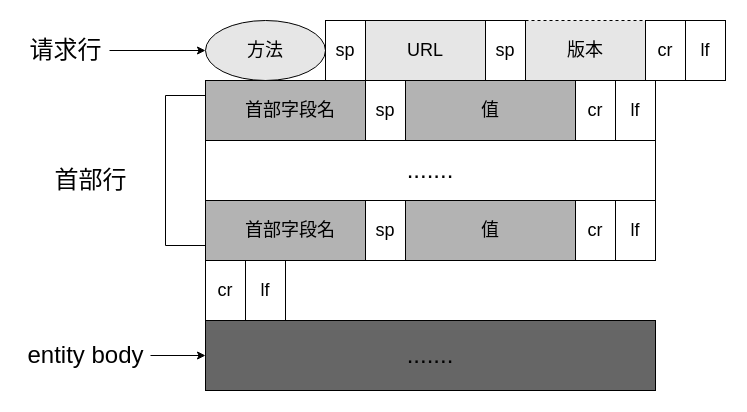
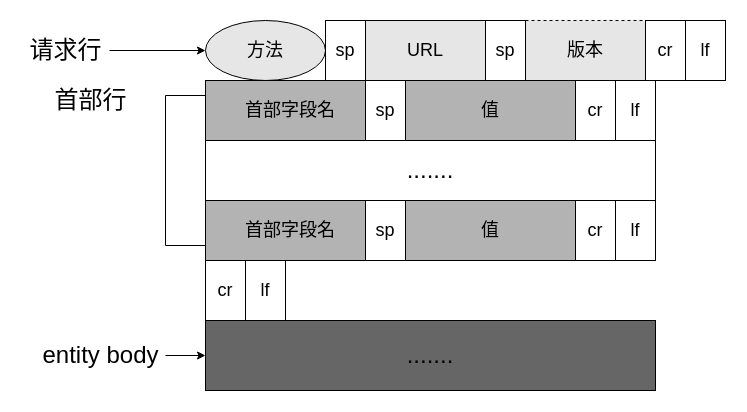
  <mxCell id="0" />
  <mxCell id="1" parent="0" />
  <mxCell id="2" value="&lt;font style=&quot;font-size: 18px&quot;&gt;方法&lt;/font&gt;" style="ellipse;whiteSpace=wrap;html=1;fillColor=#E6E6E6;" parent="1" vertex="1"><mxGeometry x="205" y="20" width="120" height="60" as="geometry" /></mxCell>
  <mxCell id="3" value="&lt;font style=&quot;font-size: 18px&quot;&gt;sp&lt;/font&gt;" style="rounded=0;whiteSpace=wrap;html=1;" parent="1" vertex="1"><mxGeometry x="325" y="20" width="40" height="60" as="geometry" /></mxCell>
  <mxCell id="4" value="&lt;font style=&quot;font-size: 18px&quot;&gt;URL&lt;/font&gt;" style="rounded=0;whiteSpace=wrap;html=1;fillColor=#E6E6E6;" parent="1" vertex="1"><mxGeometry x="365" y="20" width="120" height="60" as="geometry" /></mxCell>
  <mxCell id="5" value="&lt;font style=&quot;font-size: 18px&quot;&gt;版本&lt;/font&gt;" style="rounded=0;whiteSpace=wrap;html=1;fillColor=#E6E6E6;dashed=1;" parent="1" vertex="1"><mxGeometry x="525" y="20" width="120" height="60" as="geometry" /></mxCell>
  <mxCell id="6" value="&lt;font style=&quot;font-size: 18px&quot;&gt;sp&lt;/font&gt;" style="rounded=0;whiteSpace=wrap;html=1;" parent="1" vertex="1"><mxGeometry x="485" y="20" width="40" height="60" as="geometry" /></mxCell>
  <mxCell id="7" value="&lt;font style=&quot;font-size: 18px&quot;&gt;cr&lt;/font&gt;" style="rounded=0;whiteSpace=wrap;html=1;" parent="1" vertex="1"><mxGeometry x="645" y="20" width="40" height="60" as="geometry" /></mxCell>
  <mxCell id="8" value="&lt;font style=&quot;font-size: 18px&quot;&gt;lf&lt;/font&gt;" style="rounded=0;whiteSpace=wrap;html=1;" parent="1" vertex="1"><mxGeometry x="685" y="20" width="40" height="60" as="geometry" /></mxCell>
  <mxCell id="9" value="首部字段名" style="rounded=0;whiteSpace=wrap;html=1;fontSize=18;fillColor=#B3B3B3;" parent="1" vertex="1"><mxGeometry x="205" y="80" width="170" height="60" as="geometry" /></mxCell>
  <mxCell id="10" value="&lt;font style=&quot;font-size: 18px&quot;&gt;sp&lt;/font&gt;" style="rounded=0;whiteSpace=wrap;html=1;" parent="1" vertex="1"><mxGeometry x="365" y="80" width="40" height="60" as="geometry" /></mxCell>
  <mxCell id="11" value="值" style="rounded=0;whiteSpace=wrap;html=1;fontSize=18;fillColor=#B3B3B3;" parent="1" vertex="1"><mxGeometry x="405" y="80" width="170" height="60" as="geometry" /></mxCell>
  <mxCell id="12" value="&lt;font style=&quot;font-size: 18px&quot;&gt;cr&lt;/font&gt;" style="rounded=0;whiteSpace=wrap;html=1;" vertex="1" parent="1"><mxGeometry x="575" y="80" width="40" height="60" as="geometry" /></mxCell>
  <mxCell id="13" value="&lt;font style=&quot;font-size: 18px&quot;&gt;lf&lt;/font&gt;" style="rounded=0;whiteSpace=wrap;html=1;" vertex="1" parent="1"><mxGeometry x="615" y="80" width="40" height="60" as="geometry" /></mxCell>
  <mxCell id="14" value="首部字段名" style="rounded=0;whiteSpace=wrap;html=1;fontSize=18;fillColor=#B3B3B3;" vertex="1" parent="1"><mxGeometry x="205" y="200" width="170" height="60" as="geometry" /></mxCell>
  <mxCell id="15" value="&lt;font style=&quot;font-size: 18px&quot;&gt;sp&lt;/font&gt;" style="rounded=0;whiteSpace=wrap;html=1;" vertex="1" parent="1"><mxGeometry x="365" y="200" width="40" height="60" as="geometry" /></mxCell>
  <mxCell id="16" value="值" style="rounded=0;whiteSpace=wrap;html=1;fontSize=18;fillColor=#B3B3B3;" vertex="1" parent="1"><mxGeometry x="405" y="200" width="170" height="60" as="geometry" /></mxCell>
  <mxCell id="17" value="&lt;font style=&quot;font-size: 18px&quot;&gt;cr&lt;/font&gt;" style="rounded=0;whiteSpace=wrap;html=1;" vertex="1" parent="1"><mxGeometry x="575" y="200" width="40" height="60" as="geometry" /></mxCell>
  <mxCell id="18" value="&lt;font style=&quot;font-size: 18px&quot;&gt;lf&lt;/font&gt;" style="rounded=0;whiteSpace=wrap;html=1;" vertex="1" parent="1"><mxGeometry x="615" y="200" width="40" height="60" as="geometry" /></mxCell>
  <mxCell id="19" value="&lt;font style=&quot;font-size: 24px&quot;&gt;.......&lt;/font&gt;" style="rounded=0;whiteSpace=wrap;html=1;" vertex="1" parent="1"><mxGeometry x="205" y="140" width="450" height="60" as="geometry" /></mxCell>
  <mxCell id="20" value="" style="endArrow=classic;html=1;rounded=0;fontSize=24;entryX=0;entryY=0.5;entryDx=0;entryDy=0;" edge="1" parent="1" target="2"><mxGeometry width="50" height="50" relative="1" as="geometry"><mxPoint x="109" y="50" as="sourcePoint" /><mxPoint x="195" y="50" as="targetPoint" /></mxGeometry></mxCell>
  <mxCell id="21" value="请求行" style="text;html=1;align=center;verticalAlign=middle;resizable=0;points=[];autosize=1;strokeColor=none;fillColor=none;fontSize=24;" vertex="1" parent="1"><mxGeometry x="20" y="35" width="90" height="30" as="geometry" /></mxCell>
  <mxCell id="22" value="" style="endArrow=none;html=1;rounded=0;fontSize=24;exitX=0;exitY=0.75;exitDx=0;exitDy=0;entryX=0;entryY=0.25;entryDx=0;entryDy=0;" edge="1" parent="1" source="14" target="9"><mxGeometry width="50" height="50" relative="1" as="geometry"><mxPoint x="145" y="150" as="sourcePoint" /><mxPoint x="195" y="100" as="targetPoint" /><Array as="points"><mxPoint x="165" y="245" /><mxPoint x="165" y="95" /></Array></mxGeometry></mxCell>
- <mxCell id="23" value="首部行" style="text;html=1;align=center;verticalAlign=middle;resizable=0;points=[];autosize=1;strokeColor=none;fillColor=none;fontSize=24;" vertex="1" parent="1"><mxGeometry x="45" y="165" width="90" height="30" as="geometry" /></mxCell>
+ <mxCell id="23" value="首部行" style="text;html=1;align=center;verticalAlign=middle;resizable=0;points=[];autosize=1;strokeColor=none;fillColor=none;fontSize=24;" vertex="1" parent="1"><mxGeometry x="45" y="85" width="90" height="30" as="geometry" /></mxCell>
  <mxCell id="24" value="&lt;font style=&quot;font-size: 18px&quot;&gt;cr&lt;/font&gt;" style="rounded=0;whiteSpace=wrap;html=1;" vertex="1" parent="1"><mxGeometry x="205" y="260" width="40" height="60" as="geometry" /></mxCell>
  <mxCell id="25" value="&lt;font style=&quot;font-size: 18px&quot;&gt;lf&lt;/font&gt;" style="rounded=0;whiteSpace=wrap;html=1;" vertex="1" parent="1"><mxGeometry x="245" y="260" width="40" height="60" as="geometry" /></mxCell>
  <mxCell id="26" value="......." style="rounded=0;whiteSpace=wrap;html=1;fontSize=24;fillColor=#666666;" vertex="1" parent="1"><mxGeometry x="205" y="320" width="450" height="70" as="geometry" /></mxCell>
  <mxCell id="27" style="edgeStyle=orthogonalEdgeStyle;rounded=0;orthogonalLoop=1;jettySize=auto;html=1;entryX=0;entryY=0.5;entryDx=0;entryDy=0;fontSize=24;" edge="1" parent="1" source="28" target="26"><mxGeometry relative="1" as="geometry" /></mxCell>
- <mxCell id="28" value="entity body" style="text;html=1;align=center;verticalAlign=middle;resizable=0;points=[];autosize=1;strokeColor=none;fillColor=none;fontSize=24;" vertex="1" parent="1"><mxGeometry x="20" y="340" width="130" height="30" as="geometry" /></mxCell>
+ <mxCell id="28" value="entity body" style="text;html=1;align=center;verticalAlign=middle;resizable=0;points=[];autosize=1;strokeColor=none;fillColor=none;fontSize=24;" vertex="1" parent="1"><mxGeometry x="35" y="340" width="130" height="30" as="geometry" /></mxCell>
